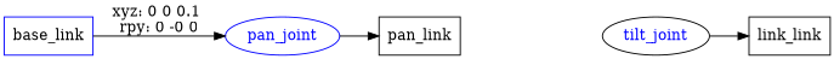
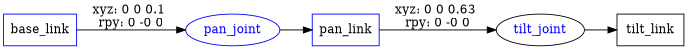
  digraph {
    rankdir=LR
    node [shape=box]
    n1 [color=blue label=base_link]
    pan_joint [color=blue fontcolor=blue shape=ellipse]
-   n3 [label=pan_link]
+   n3 [label=pan_link color=blue]
    tilt_joint [color=black fontcolor=blue shape=ellipse]
-   n5 [label=link_link]
+   n5 [label=tilt_link]
    n1 -> pan_joint [label="xyz: 0 0 0.1 \nrpy: 0 -0 0"]
    pan_joint -> n3
+   n3 -> tilt_joint [label="xyz: 0 0 0.63 \nrpy: 0 -0 0"]
    tilt_joint -> n5
  }
